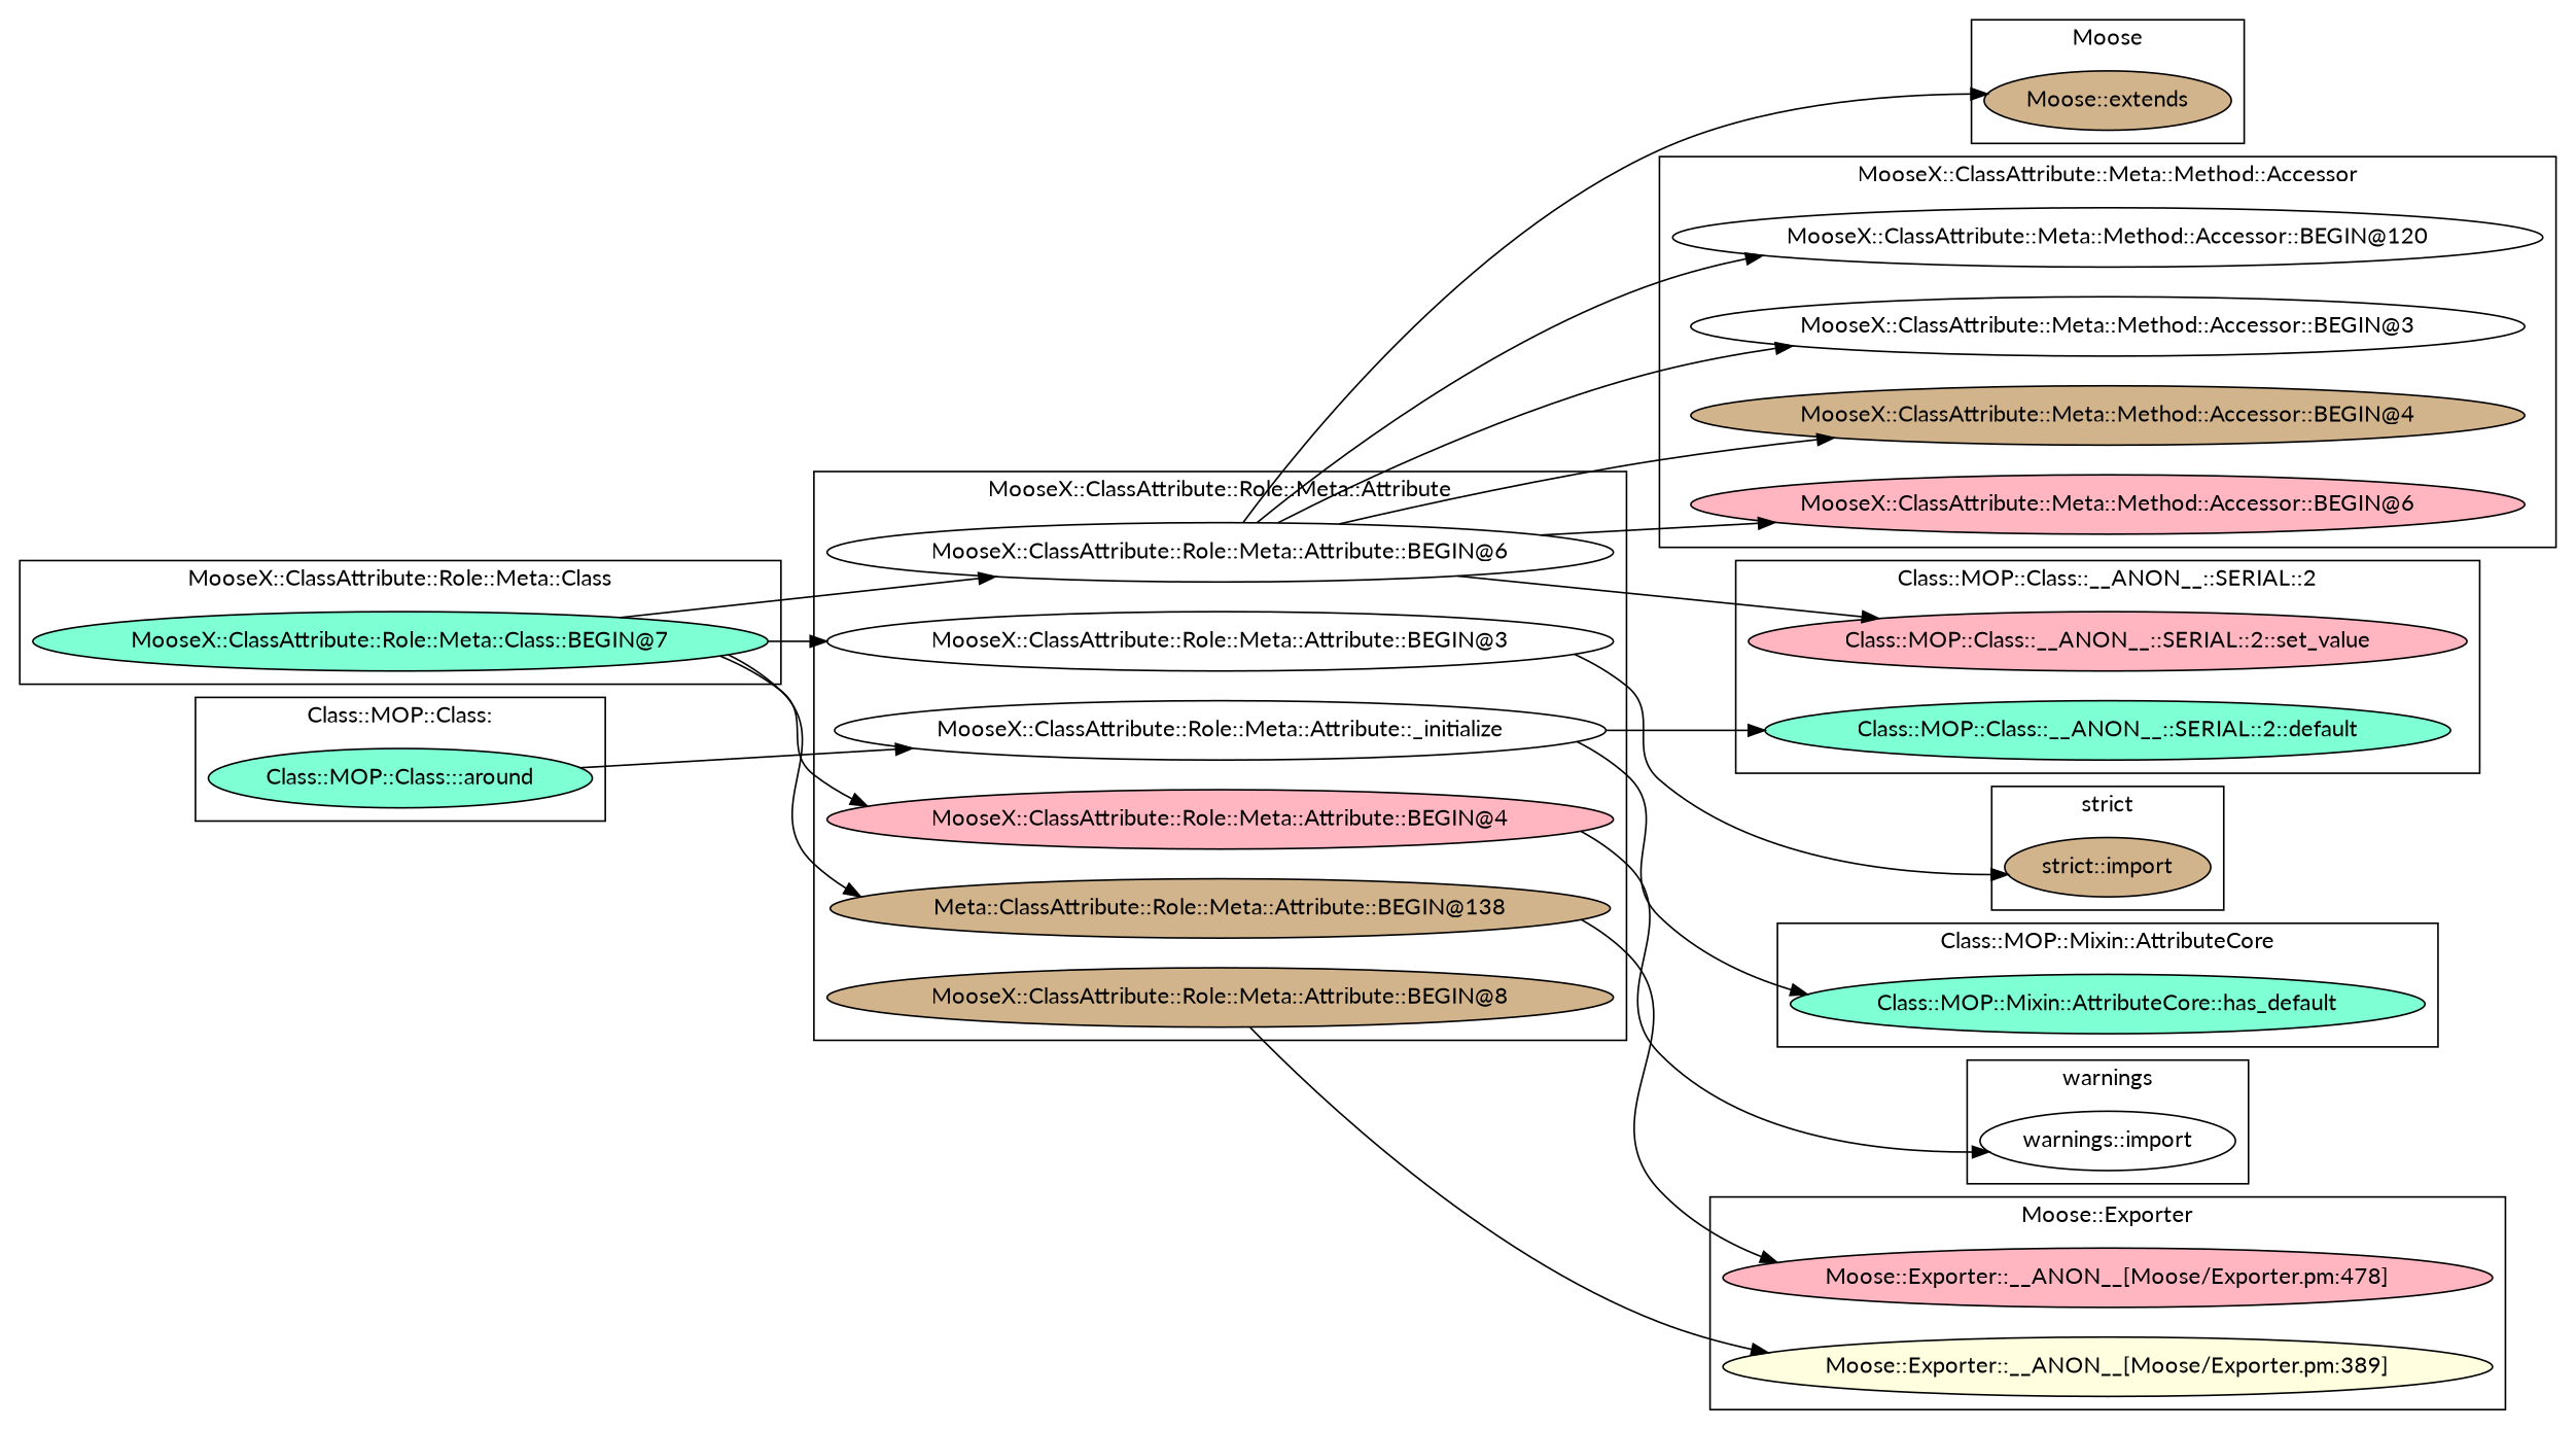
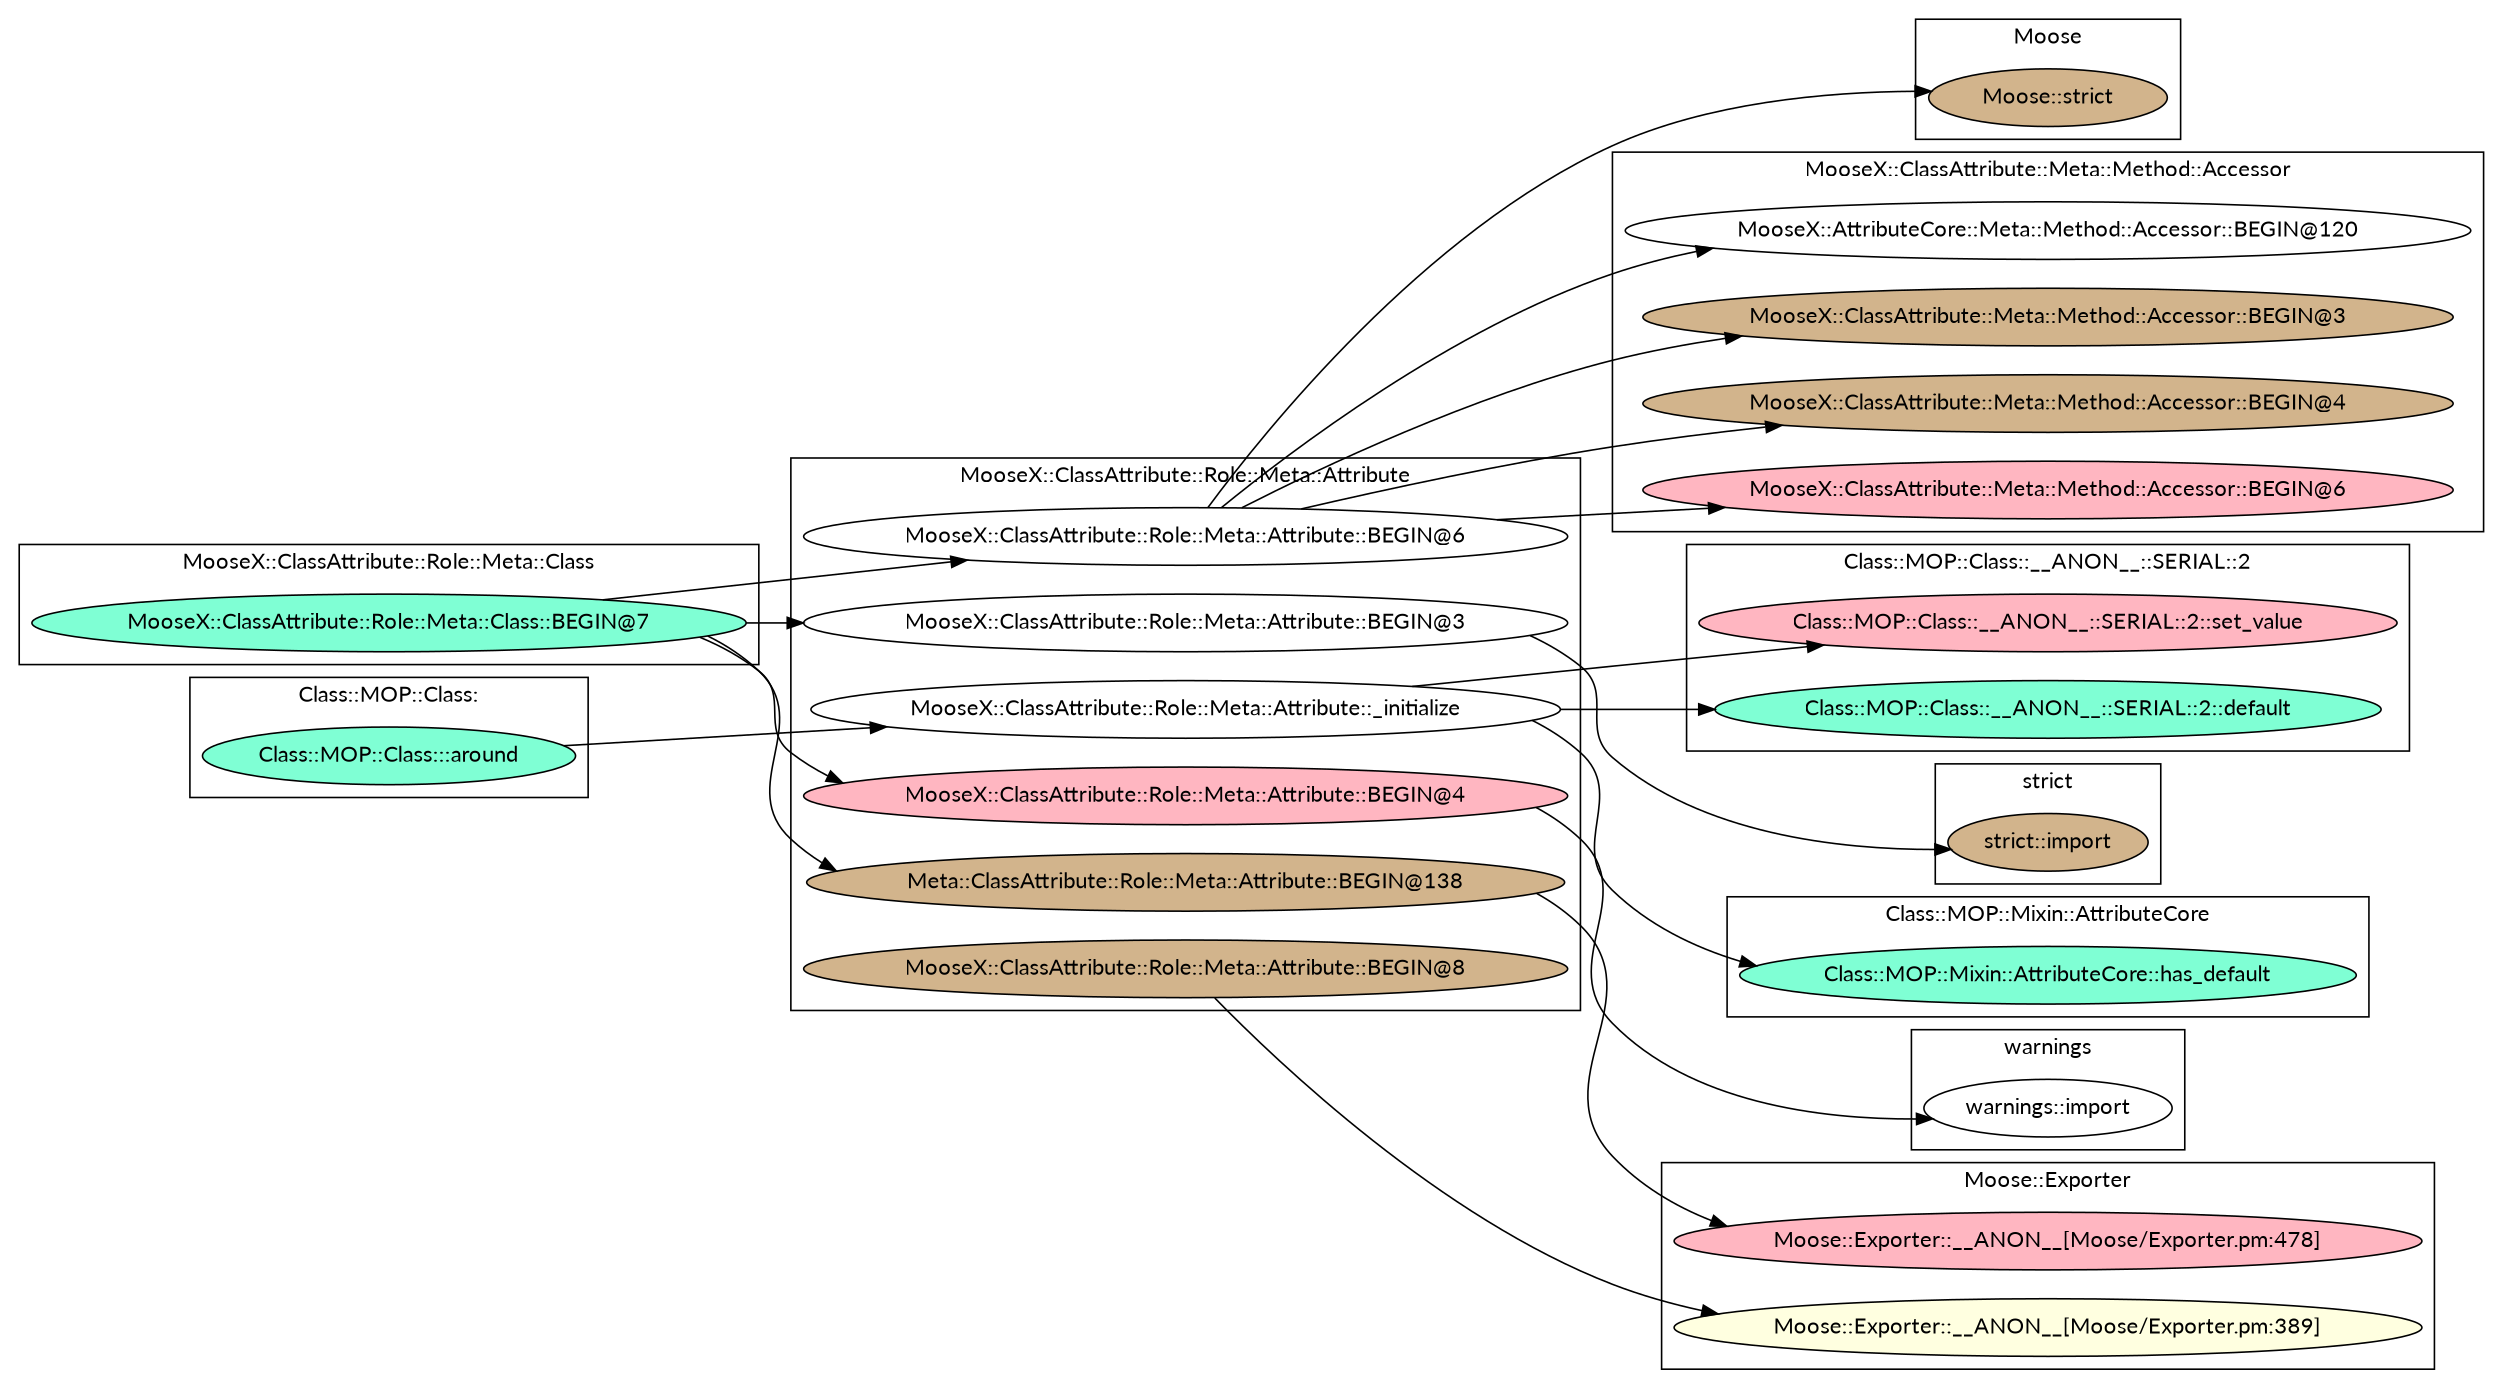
  digraph {
    fontname=Lato
    rankdir=LR
    node [fillcolor=tan fontname=Lato style=filled]
    edge [fontname=Lato]
    "warnings::import" [fillcolor=white]
    "MooseX::ClassAttribute::Role::Meta::Class::BEGIN@7" [fillcolor=aquamarine]
    "Moose::Exporter::__ANON__[Moose/Exporter.pm:389]" [fillcolor=lightyellow]
    "Moose::Exporter::__ANON__[Moose/Exporter.pm:478]" [fillcolor=lightpink]
-   "Moose::extends"
-   "MooseX::ClassAttribute::Meta::Method::Accessor::BEGIN@120" [fillcolor=white]
-   "MooseX::ClassAttribute::Meta::Method::Accessor::BEGIN@3" [fillcolor=white]
+   "Moose::extends" [label="Moose::strict"]
+   "MooseX::ClassAttribute::Meta::Method::Accessor::BEGIN@120" [fillcolor=white label="MooseX::AttributeCore::Meta::Method::Accessor::BEGIN@120"]
+   "MooseX::ClassAttribute::Meta::Method::Accessor::BEGIN@3"
    "MooseX::ClassAttribute::Meta::Method::Accessor::BEGIN@4"
    "MooseX::ClassAttribute::Meta::Method::Accessor::BEGIN@6" [fillcolor=lightpink]
    "strict::import"
    "Class::MOP::Class:::around" [fillcolor=aquamarine]
    "Class::MOP::Class::__ANON__::SERIAL::2::default" [fillcolor=aquamarine]
    "Class::MOP::Class::__ANON__::SERIAL::2::set_value" [fillcolor=lightpink]
    "Class::MOP::Mixin::AttributeCore::has_default" [fillcolor=aquamarine]
    "MooseX::ClassAttribute::Role::Meta::Attribute::BEGIN@6" [fillcolor=white]
    "MooseX::ClassAttribute::Role::Meta::Attribute::BEGIN@3" [fillcolor=white]
    "MooseX::ClassAttribute::Role::Meta::Attribute::_initialize" [fillcolor=white]
    "MooseX::ClassAttribute::Role::Meta::Attribute::BEGIN@4" [fillcolor=lightpink]
    n19 [label="Meta::ClassAttribute::Role::Meta::Attribute::BEGIN@138"]
    "MooseX::ClassAttribute::Role::Meta::Attribute::BEGIN@8"
    subgraph cluster_1 {
      label=warnings
      "warnings::import"
    }
    subgraph cluster_2 {
      label="MooseX::ClassAttribute::Role::Meta::Class"
      "MooseX::ClassAttribute::Role::Meta::Class::BEGIN@7"
    }
    subgraph cluster_3 {
      label="Moose::Exporter"
      "Moose::Exporter::__ANON__[Moose/Exporter.pm:389]"
      "Moose::Exporter::__ANON__[Moose/Exporter.pm:478]"
    }
    subgraph cluster_4 {
      label=Moose
      "Moose::extends"
    }
    subgraph cluster_5 {
      label="MooseX::ClassAttribute::Meta::Method::Accessor"
      "MooseX::ClassAttribute::Meta::Method::Accessor::BEGIN@120"
      "MooseX::ClassAttribute::Meta::Method::Accessor::BEGIN@3"
      "MooseX::ClassAttribute::Meta::Method::Accessor::BEGIN@4"
      "MooseX::ClassAttribute::Meta::Method::Accessor::BEGIN@6"
    }
    subgraph cluster_6 {
      label="strict"
      "strict::import"
    }
    subgraph cluster_7 {
      label="Class::MOP::Class:"
      "Class::MOP::Class:::around"
    }
    subgraph cluster_8 {
      label="Class::MOP::Class::__ANON__::SERIAL::2"
      "Class::MOP::Class::__ANON__::SERIAL::2::default"
      "Class::MOP::Class::__ANON__::SERIAL::2::set_value"
    }
    subgraph cluster_9 {
      label="Class::MOP::Mixin::AttributeCore"
      "Class::MOP::Mixin::AttributeCore::has_default"
    }
    subgraph cluster_10 {
      label="MooseX::ClassAttribute::Role::Meta::Attribute"
      "MooseX::ClassAttribute::Role::Meta::Attribute::BEGIN@6"
      "MooseX::ClassAttribute::Role::Meta::Attribute::BEGIN@3"
      "MooseX::ClassAttribute::Role::Meta::Attribute::_initialize"
      "MooseX::ClassAttribute::Role::Meta::Attribute::BEGIN@4"
      n19
      "MooseX::ClassAttribute::Role::Meta::Attribute::BEGIN@8"
    }
    "MooseX::ClassAttribute::Role::Meta::Class::BEGIN@7" -> "MooseX::ClassAttribute::Role::Meta::Attribute::BEGIN@6"
    "MooseX::ClassAttribute::Role::Meta::Class::BEGIN@7" -> "MooseX::ClassAttribute::Role::Meta::Attribute::BEGIN@3"
    "MooseX::ClassAttribute::Role::Meta::Class::BEGIN@7" -> "MooseX::ClassAttribute::Role::Meta::Attribute::BEGIN@4"
    "MooseX::ClassAttribute::Role::Meta::Class::BEGIN@7" -> n19
    "Class::MOP::Class:::around" -> "MooseX::ClassAttribute::Role::Meta::Attribute::_initialize"
    "MooseX::ClassAttribute::Role::Meta::Attribute::BEGIN@6" -> "Moose::extends"
    "MooseX::ClassAttribute::Role::Meta::Attribute::BEGIN@6" -> "MooseX::ClassAttribute::Meta::Method::Accessor::BEGIN@120"
    "MooseX::ClassAttribute::Role::Meta::Attribute::BEGIN@6" -> "MooseX::ClassAttribute::Meta::Method::Accessor::BEGIN@3"
    "MooseX::ClassAttribute::Role::Meta::Attribute::BEGIN@6" -> "MooseX::ClassAttribute::Meta::Method::Accessor::BEGIN@4"
    "MooseX::ClassAttribute::Role::Meta::Attribute::BEGIN@6" -> "MooseX::ClassAttribute::Meta::Method::Accessor::BEGIN@6"
    "MooseX::ClassAttribute::Role::Meta::Attribute::BEGIN@3" -> "strict::import"
    "MooseX::ClassAttribute::Role::Meta::Attribute::_initialize" -> "Class::MOP::Class::__ANON__::SERIAL::2::default"
-   "MooseX::ClassAttribute::Role::Meta::Attribute::BEGIN@6" -> "Class::MOP::Class::__ANON__::SERIAL::2::set_value"
+   "MooseX::ClassAttribute::Role::Meta::Attribute::_initialize" -> "Class::MOP::Class::__ANON__::SERIAL::2::set_value"
    "MooseX::ClassAttribute::Role::Meta::Attribute::_initialize" -> "Class::MOP::Mixin::AttributeCore::has_default"
    "MooseX::ClassAttribute::Role::Meta::Attribute::BEGIN@4" -> "warnings::import"
    n19 -> "Moose::Exporter::__ANON__[Moose/Exporter.pm:478]"
    "MooseX::ClassAttribute::Role::Meta::Attribute::BEGIN@8" -> "Moose::Exporter::__ANON__[Moose/Exporter.pm:389]"
  }
